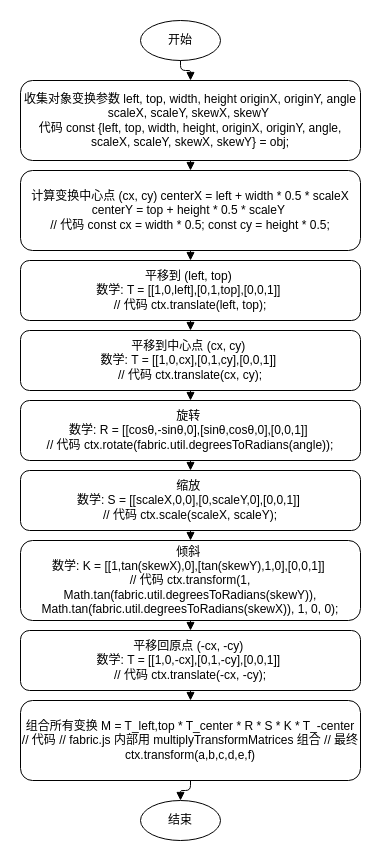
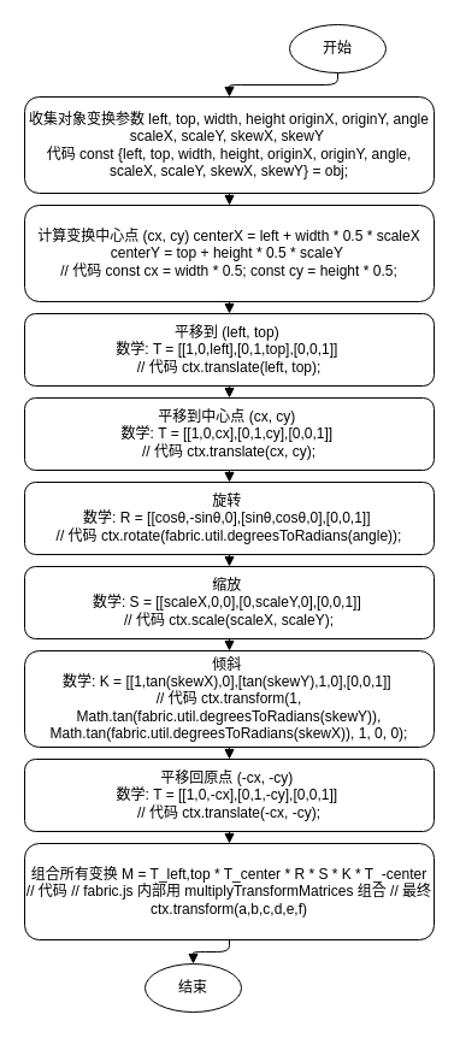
  <mxCell id="0" />
  <mxCell id="1" parent="0" />
- <mxCell id="2" value="开始" style="ellipse;whiteSpace=wrap;html=1;" parent="1" vertex="1"><mxGeometry x="140" y="20" width="80" height="40" as="geometry" /></mxCell>
+ <mxCell id="2" value="开始" style="ellipse;whiteSpace=wrap;html=1;" parent="1" vertex="1"><mxGeometry x="240" y="20" width="80" height="40" as="geometry" /></mxCell>
  <mxCell id="3" value="收集对象变换参数 left, top, width, height originX, originY, angle scaleX, scaleY, skewX, skewY&amp;nbsp;&lt;div&gt;代码 const {left, top, width, height, originX, originY, angle, scaleX, scaleY, skewX, skewY} = obj;&lt;/div&gt;" style="rounded=1;whiteSpace=wrap;html=1;" parent="1" vertex="1"><mxGeometry x="20" y="80" width="340" height="80" as="geometry" /></mxCell>
  <mxCell id="4" value="计算变换中心点 (cx, cy) centerX = left + width * 0.5 * scaleX centerY = top + height * 0.5 * scaleY&amp;nbsp;&lt;div&gt;// 代码 const cx = width * 0.5; const cy = height * 0.5;&lt;/div&gt;" style="rounded=1;whiteSpace=wrap;html=1;" parent="1" vertex="1"><mxGeometry x="20" y="170" width="340" height="80" as="geometry" /></mxCell>
  <mxCell id="5" value="平移到 (left, top)&amp;nbsp;&lt;div&gt;数学: T = [[1,0,left],[0,1,top],[0,0,1]]&amp;nbsp;&lt;div&gt;// 代码 ctx.translate(left, top);&lt;/div&gt;&lt;/div&gt;" style="rounded=1;whiteSpace=wrap;html=1;" parent="1" vertex="1"><mxGeometry x="20" y="260" width="340" height="60" as="geometry" /></mxCell>
  <mxCell id="6" value="平移到中心点 (cx, cy)&amp;nbsp;&lt;div&gt;数学: T = [[1,0,cx],[0,1,cy],[0,0,1]]&amp;nbsp;&lt;/div&gt;&lt;div&gt;// 代码 ctx.translate(cx, cy);&lt;/div&gt;" style="rounded=1;whiteSpace=wrap;html=1;" parent="1" vertex="1"><mxGeometry x="20" y="330" width="340" height="60" as="geometry" /></mxCell>
  <mxCell id="7" value="旋转&amp;nbsp;&lt;div&gt;数学: R = [[cosθ,-sinθ,0],[sinθ,cosθ,0],[0,0,1]]&amp;nbsp;&lt;/div&gt;&lt;div&gt;// 代码 ctx.rotate(fabric.util.degreesToRadians(angle));&lt;/div&gt;" style="rounded=1;whiteSpace=wrap;html=1;" parent="1" vertex="1"><mxGeometry x="20" y="400" width="340" height="60" as="geometry" /></mxCell>
  <mxCell id="8" value="缩放&amp;nbsp;&lt;div&gt;数学: S = [[scaleX,0,0],[0,scaleY,0],[0,0,1]]&amp;nbsp;&lt;/div&gt;&lt;div&gt;// 代码 ctx.scale(scaleX, scaleY);&lt;/div&gt;" style="rounded=1;whiteSpace=wrap;html=1;" parent="1" vertex="1"><mxGeometry x="20" y="470" width="340" height="60" as="geometry" /></mxCell>
  <mxCell id="9" value="倾斜&amp;nbsp;&lt;div&gt;数学: K = [[1,tan(skewX),0],[tan(skewY),1,0],[0,0,1]]&amp;nbsp;&lt;/div&gt;&lt;div&gt;// 代码 ctx.transform(1, Math.tan(fabric.util.degreesToRadians(skewY)),               Math.tan(fabric.util.degreesToRadians(skewX)), 1, 0, 0);&lt;/div&gt;" style="rounded=1;whiteSpace=wrap;html=1;" parent="1" vertex="1"><mxGeometry x="20" y="540" width="340" height="80" as="geometry" /></mxCell>
  <mxCell id="10" value="平移回原点 (-cx, -cy)&amp;nbsp;&lt;div&gt;数学: T = [[1,0,-cx],[0,1,-cy],[0,0,1]]&amp;nbsp;&lt;/div&gt;&lt;div&gt;// 代码 ctx.translate(-cx, -cy);&lt;/div&gt;" style="rounded=1;whiteSpace=wrap;html=1;" parent="1" vertex="1"><mxGeometry x="20" y="630" width="340" height="60" as="geometry" /></mxCell>
  <mxCell id="11" value="组合所有变换 M = T_left,top * T_center * R * S * K * T_-center // 代码 // fabric.js 内部用 multiplyTransformMatrices 组合 // 最终 ctx.transform(a,b,c,d,e,f)" style="rounded=1;whiteSpace=wrap;html=1;" parent="1" vertex="1"><mxGeometry x="20" y="700" width="340" height="80" as="geometry" /></mxCell>
- <mxCell id="12" value="结束" style="ellipse;whiteSpace=wrap;html=1;" parent="1" vertex="1"><mxGeometry x="140" y="800" width="80" height="40" as="geometry" /></mxCell>
+ <mxCell id="12" value="结束" style="ellipse;whiteSpace=wrap;html=1;" parent="1" vertex="1"><mxGeometry x="120" y="800" width="80" height="40" as="geometry" /></mxCell>
  <mxCell id="13" style="edgeStyle=orthogonalEdgeStyle;endArrow=block;html=1;" parent="1" source="2" target="3" edge="1"><mxGeometry relative="1" as="geometry" /></mxCell>
  <mxCell id="14" style="edgeStyle=orthogonalEdgeStyle;endArrow=block;html=1;" parent="1" source="3" target="4" edge="1"><mxGeometry relative="1" as="geometry" /></mxCell>
  <mxCell id="15" style="edgeStyle=orthogonalEdgeStyle;endArrow=block;html=1;" parent="1" source="4" target="5" edge="1"><mxGeometry relative="1" as="geometry" /></mxCell>
  <mxCell id="16" style="edgeStyle=orthogonalEdgeStyle;endArrow=block;html=1;" parent="1" source="5" target="6" edge="1"><mxGeometry relative="1" as="geometry" /></mxCell>
  <mxCell id="17" style="edgeStyle=orthogonalEdgeStyle;endArrow=block;html=1;" parent="1" source="6" target="7" edge="1"><mxGeometry relative="1" as="geometry" /></mxCell>
  <mxCell id="18" style="edgeStyle=orthogonalEdgeStyle;endArrow=block;html=1;" parent="1" source="7" target="8" edge="1"><mxGeometry relative="1" as="geometry" /></mxCell>
  <mxCell id="19" style="edgeStyle=orthogonalEdgeStyle;endArrow=block;html=1;" parent="1" source="8" target="9" edge="1"><mxGeometry relative="1" as="geometry" /></mxCell>
  <mxCell id="20" style="edgeStyle=orthogonalEdgeStyle;endArrow=block;html=1;" parent="1" source="9" target="10" edge="1"><mxGeometry relative="1" as="geometry" /></mxCell>
  <mxCell id="21" style="edgeStyle=orthogonalEdgeStyle;endArrow=block;html=1;" parent="1" source="10" target="11" edge="1"><mxGeometry relative="1" as="geometry" /></mxCell>
  <mxCell id="22" style="edgeStyle=orthogonalEdgeStyle;endArrow=block;html=1;" parent="1" source="11" target="12" edge="1"><mxGeometry relative="1" as="geometry" /></mxCell>
